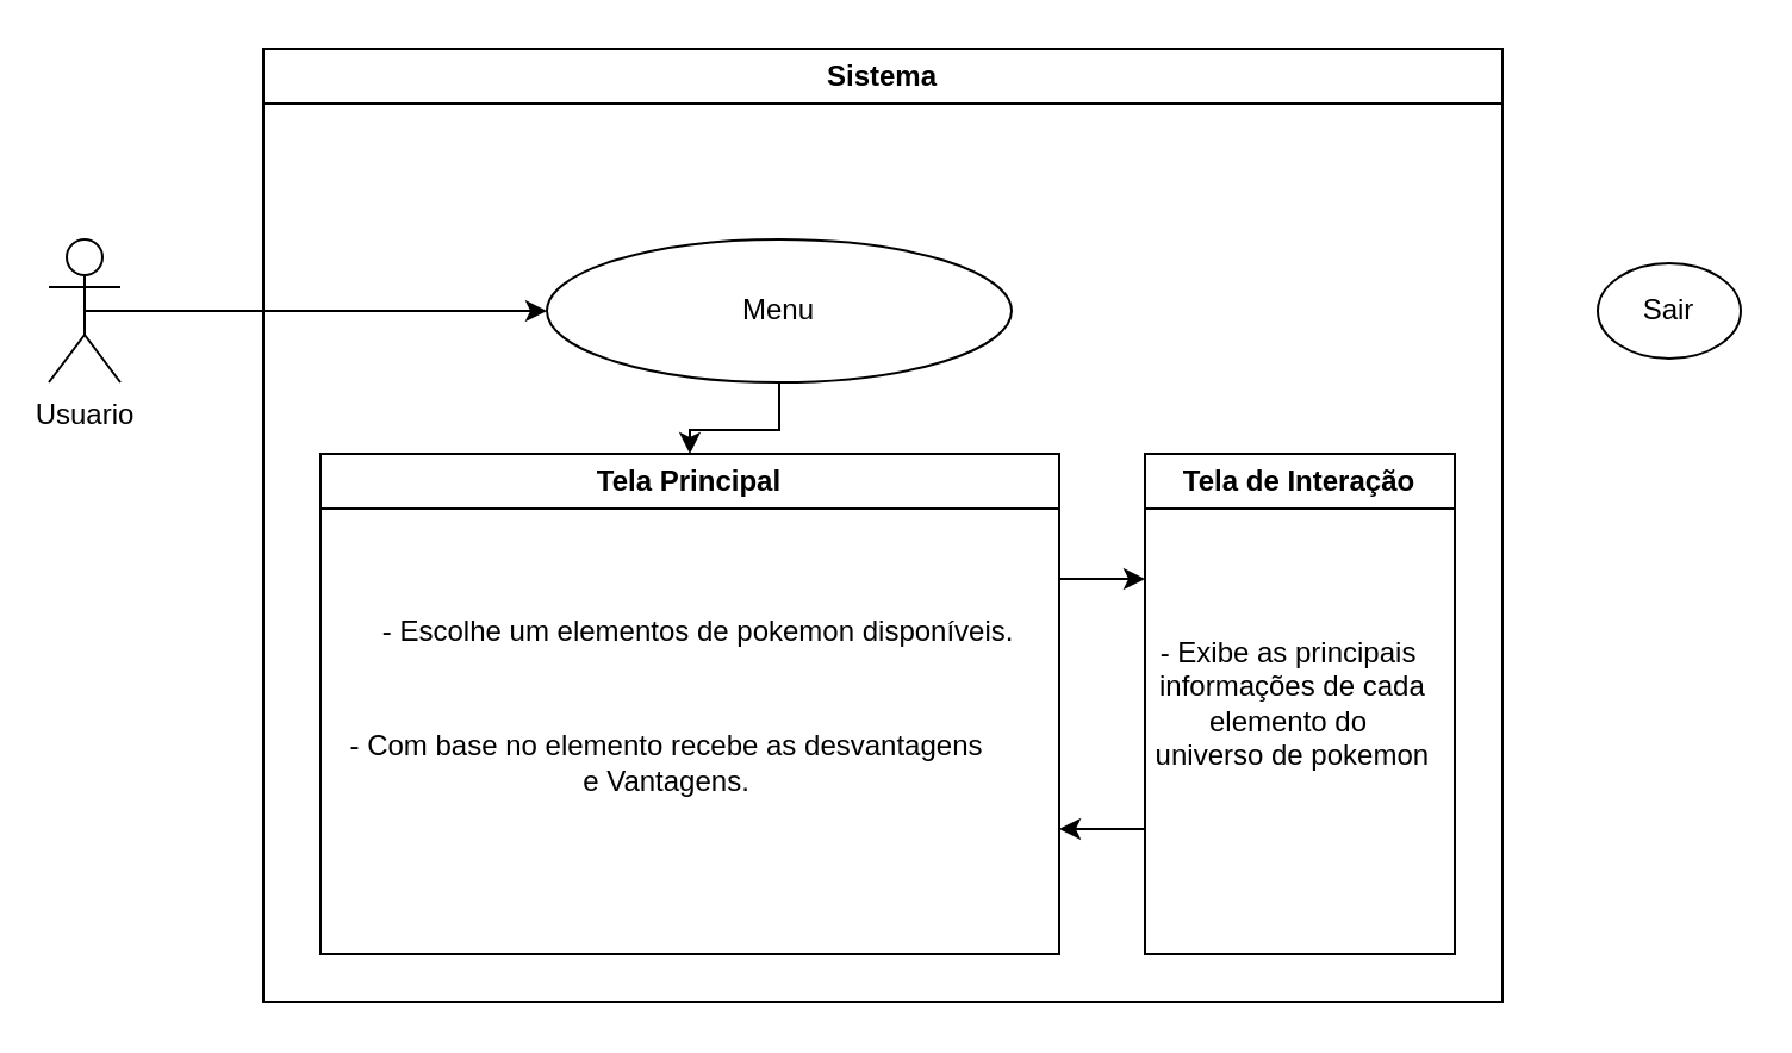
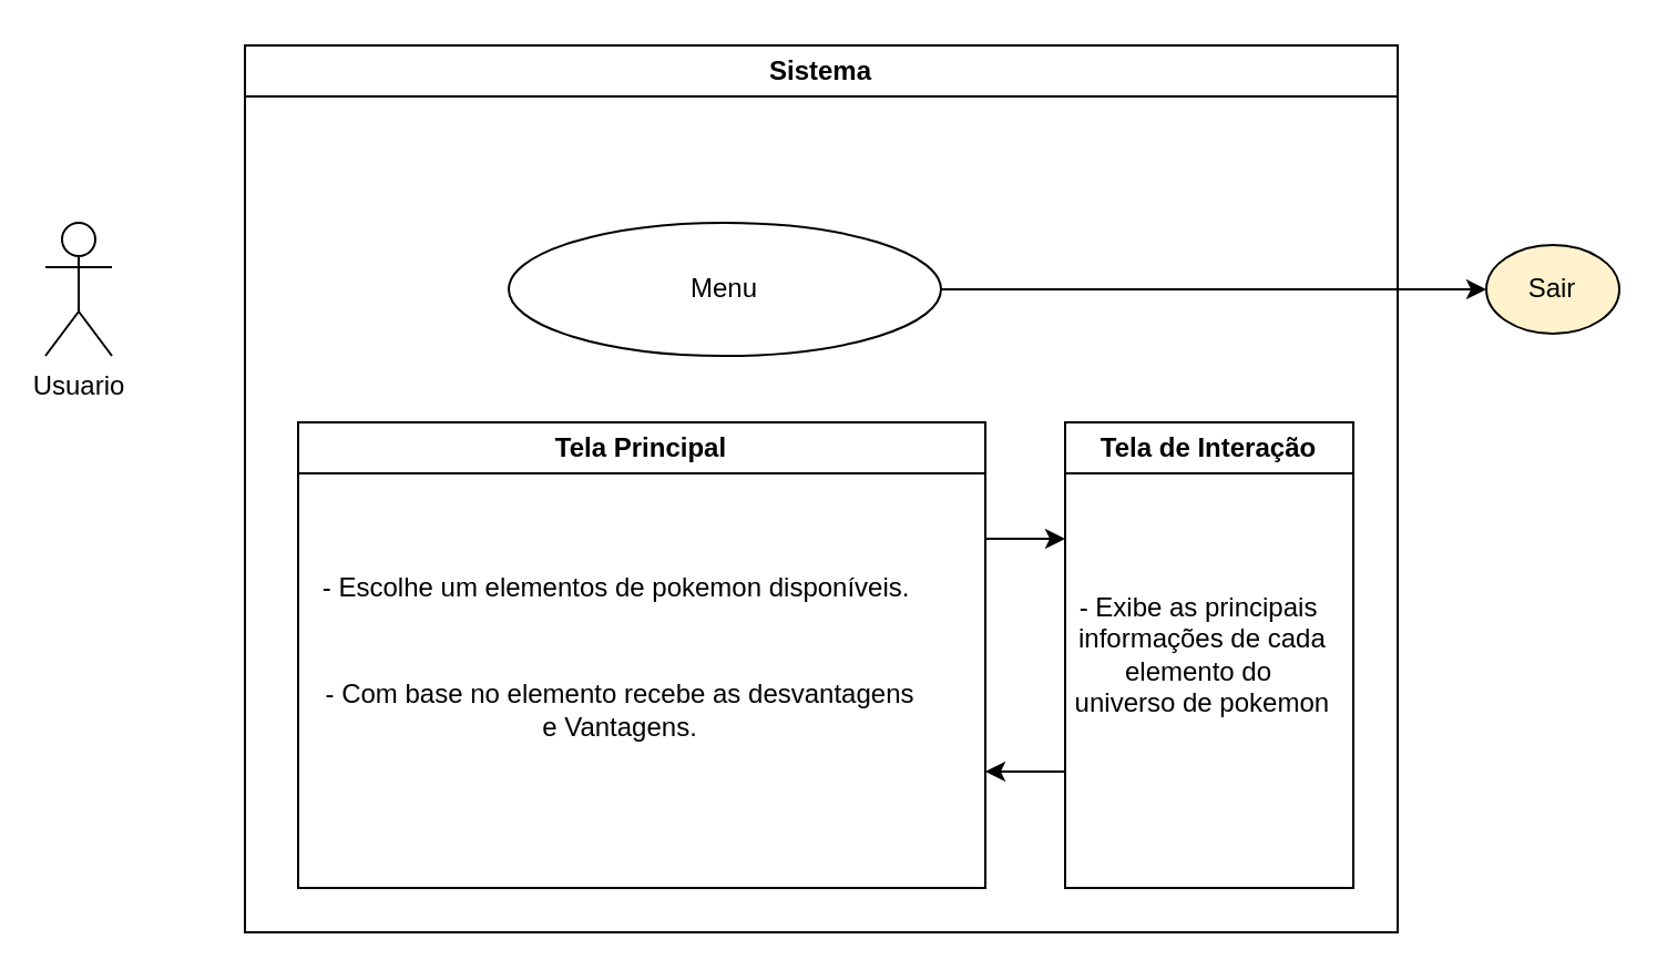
  <mxCell id="0" />
  <mxCell id="1" parent="0" />
- <mxCell id="2" style="edgeStyle=orthogonalEdgeStyle;rounded=0;orthogonalLoop=1;jettySize=auto;html=1;exitX=0.5;exitY=0.5;exitDx=0;exitDy=0;exitPerimeter=0;entryX=0;entryY=0.5;entryDx=0;entryDy=0;" parent="1" source="3" target="6" edge="1"><mxGeometry relative="1" as="geometry"><mxPoint x="190" y="130" as="targetPoint" /></mxGeometry></mxCell>
  <mxCell id="3" value="Usuario" style="shape=umlActor;verticalLabelPosition=bottom;verticalAlign=top;html=1;outlineConnect=0;" parent="1" vertex="1"><mxGeometry x="20" y="100" width="30" height="60" as="geometry" /></mxCell>
  <mxCell id="4" value="Sistema" style="swimlane;whiteSpace=wrap;html=1;" parent="1" vertex="1"><mxGeometry x="110" y="20" width="520" height="400" as="geometry" /></mxCell>
- <mxCell id="5" style="edgeStyle=orthogonalEdgeStyle;rounded=0;orthogonalLoop=1;jettySize=auto;html=1;exitX=0.5;exitY=1;exitDx=0;exitDy=0;entryX=0.5;entryY=0;entryDx=0;entryDy=0;" parent="4" source="6" target="7" edge="1"><mxGeometry relative="1" as="geometry" /></mxCell>
  <mxCell id="6" value="Menu" style="ellipse;whiteSpace=wrap;html=1;" parent="4" vertex="1"><mxGeometry x="119" y="80" width="195" height="60" as="geometry" /></mxCell>
  <mxCell id="7" value="Tela Principal" style="swimlane;whiteSpace=wrap;html=1;" parent="4" vertex="1"><mxGeometry x="24" y="170" width="310" height="210" as="geometry" /></mxCell>
- <mxCell id="8" value="- Escolhe um elementos de pokemon disponíveis.&amp;nbsp;" style="text;html=1;align=center;verticalAlign=middle;resizable=0;points=[];autosize=1;strokeColor=none;fillColor=none;" vertex="1" parent="7"><mxGeometry x="15" y="60" width="290" height="30" as="geometry" /></mxCell>
+ <mxCell id="8" value="- Escolhe um elementos de pokemon disponíveis.&amp;nbsp;" style="text;html=1;align=center;verticalAlign=middle;resizable=0;points=[];autosize=1;strokeColor=none;fillColor=none;" vertex="1" parent="7"><mxGeometry y="60" width="290" height="30" as="geometry" /></mxCell>
  <mxCell id="9" value="- Com base no elemento recebe as desvantagens&lt;br&gt;e Vantagens." style="text;html=1;align=center;verticalAlign=middle;resizable=0;points=[];autosize=1;strokeColor=none;fillColor=none;" vertex="1" parent="7"><mxGeometry y="110" width="290" height="40" as="geometry" /></mxCell>
- <mxCell id="10" value="Sair" style="ellipse;whiteSpace=wrap;html=1;" vertex="1" parent="1"><mxGeometry x="670" y="110" width="60" height="40" as="geometry" /></mxCell>
+ <mxCell id="10" value="Sair" style="ellipse;whiteSpace=wrap;html=1;fillColor=#fff2cc;" vertex="1" parent="1"><mxGeometry x="670" y="110" width="60" height="40" as="geometry" /></mxCell>
+ <mxCell id="11" style="edgeStyle=orthogonalEdgeStyle;rounded=0;orthogonalLoop=1;jettySize=auto;html=1;exitX=1;exitY=0.5;exitDx=0;exitDy=0;entryX=0;entryY=0.5;entryDx=0;entryDy=0;" parent="1" source="6" edge="1" target="10"><mxGeometry relative="1" as="geometry"><mxPoint x="460" y="130" as="targetPoint" /></mxGeometry></mxCell>
  <mxCell id="12" style="edgeStyle=orthogonalEdgeStyle;rounded=0;orthogonalLoop=1;jettySize=auto;html=1;exitX=0;exitY=0.75;exitDx=0;exitDy=0;entryX=1;entryY=0.75;entryDx=0;entryDy=0;" edge="1" parent="1" source="13" target="7"><mxGeometry relative="1" as="geometry" /></mxCell>
  <mxCell id="13" value="Tela de Interação" style="swimlane;whiteSpace=wrap;html=1;" vertex="1" parent="1"><mxGeometry x="480" y="190" width="130" height="210" as="geometry" /></mxCell>
  <mxCell id="14" value="- Exibe as principais&lt;br&gt;&amp;nbsp;informações de cada &lt;br&gt;elemento do&lt;br&gt;&amp;nbsp;universo de pokemon" style="text;html=1;align=center;verticalAlign=middle;resizable=0;points=[];autosize=1;strokeColor=none;fillColor=none;" vertex="1" parent="13"><mxGeometry x="-10" y="70" width="140" height="70" as="geometry" /></mxCell>
  <mxCell id="15" style="edgeStyle=orthogonalEdgeStyle;rounded=0;orthogonalLoop=1;jettySize=auto;html=1;exitX=1;exitY=0.25;exitDx=0;exitDy=0;entryX=0;entryY=0.25;entryDx=0;entryDy=0;" edge="1" parent="1" source="7" target="13"><mxGeometry relative="1" as="geometry" /></mxCell>
